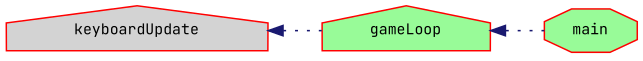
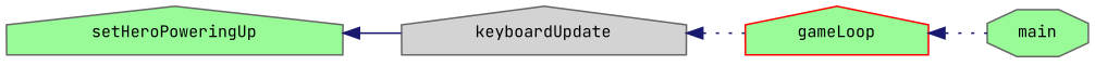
  digraph {
    fontname="JetBrains Mono"
    rankdir=LR
    node [color=gray40 fillcolor=palegreen fontname="JetBrains Mono" fontsize=10 shape=house style=filled]
    edge [color=midnightblue dir=back fontname="JetBrains Mono" fontsize=10 labelfontname=Helvetica labelfontsize=10 style=dotted]
-   n2 [color=red fillcolor=lightgrey height=0.2 label=keyboardUpdate width=0.4]
+   n1 [fontcolor=black height=0.2 label=setHeroPoweringUp width=0.4]
+   n2 [fillcolor=lightgrey height=0.2 label=keyboardUpdate width=0.4]
    n3 [color=red height=0.2 label=gameLoop width=0.4]
-   n4 [color=red height=0.2 label=main shape=octagon width=0.4]
+   n4 [height=0.2 label=main shape=octagon width=0.4]
+   n1 -> n2 [style=solid]
    n2 -> n3
    n3 -> n4
  }
